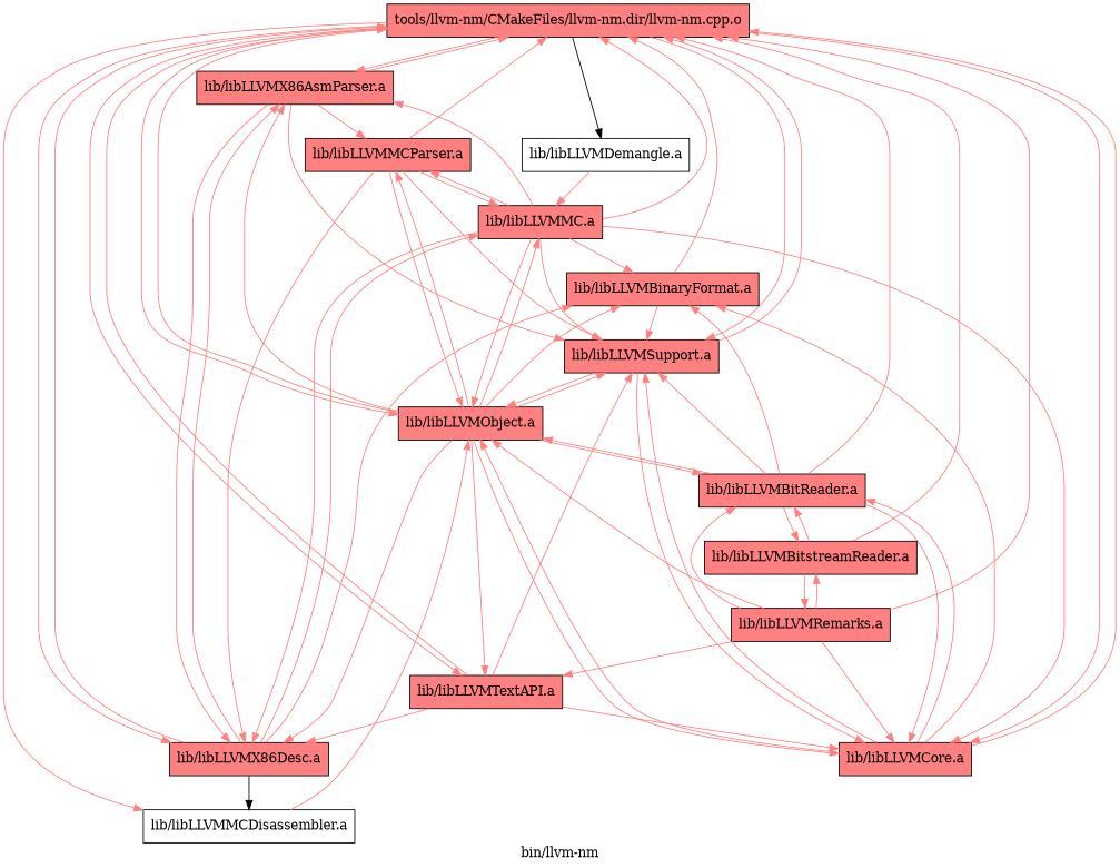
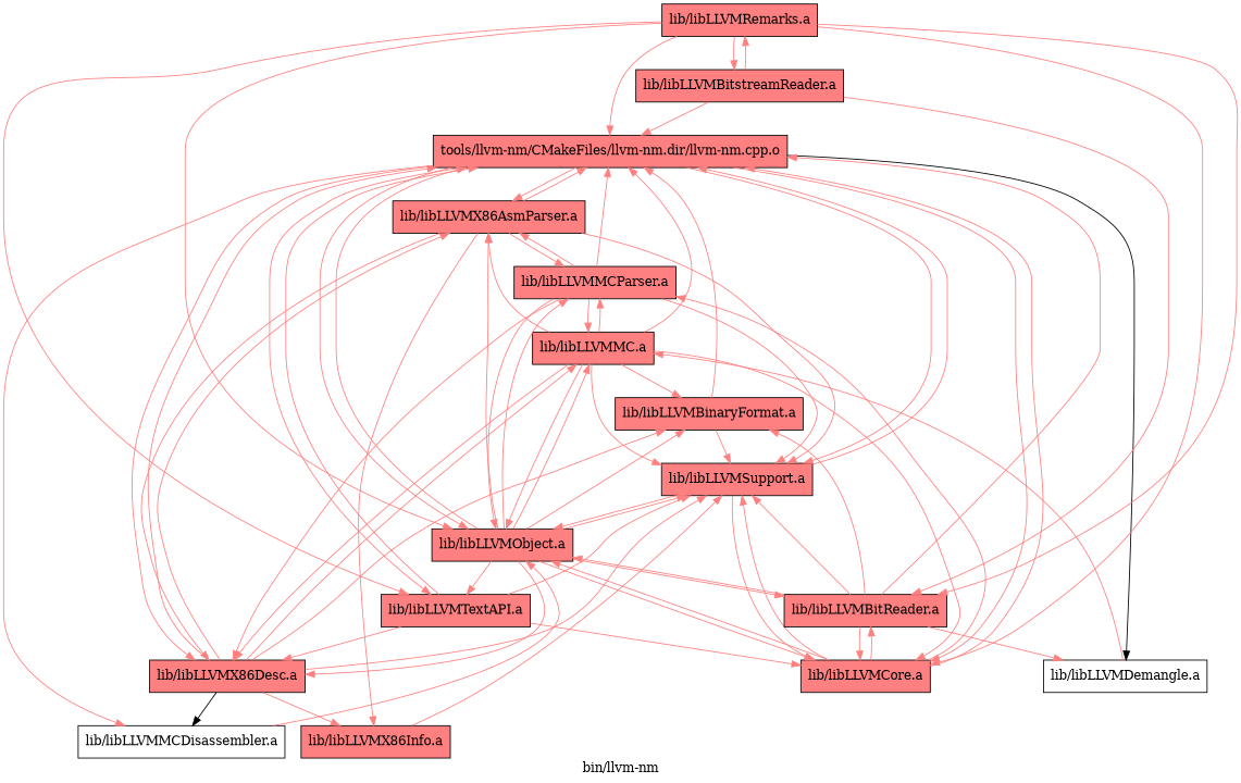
  digraph {
    label="bin/llvm-nm"
    node [fillcolor="1.000000 0.5 1" shape=record style=filled]
    edge [color="1.000000 0.5 1"]
    n1 [label="{tools/llvm-nm/CMakeFiles/llvm-nm.dir/llvm-nm.cpp.o}"]
    n2 [label="{lib/libLLVMX86AsmParser.a}"]
    n3 [label="{lib/libLLVMX86Desc.a}"]
    n4 [label="{lib/libLLVMCore.a}"]
    n5 [label="{lib/libLLVMObject.a}"]
    n6 [label="{lib/libLLVMDemangle.a}" fillcolor="" style=""]
    n7 [label="{lib/libLLVMSupport.a}"]
    n8 [label="{lib/libLLVMTextAPI.a}"]
    n9 [label="{lib/libLLVMMCDisassembler.a}" fillcolor="" style=""]
+   n10 [label="{lib/libLLVMX86Info.a}"]
    n11 [label="{lib/libLLVMMCParser.a}"]
    n12 [label="{lib/libLLVMMC.a}"]
    n13 [label="{lib/libLLVMBinaryFormat.a}"]
    n14 [label="{lib/libLLVMBitReader.a}"]
    n15 [label="{lib/libLLVMRemarks.a}"]
    n16 [label="{lib/libLLVMBitstreamReader.a}"]
    n1 -> n2
    n1 -> n3
    n1 -> n4
    n1 -> n5
    n1 -> n6 [color=""]
    n1 -> n7
    n1 -> n8
    n1 -> n9
    n2 -> n1
    n2 -> n3
    n2 -> n7
+   n2 -> n10
    n2 -> n11
    n3 -> n1
    n3 -> n2
+   n3 -> n7
    n3 -> n9 [color=""]
+   n3 -> n10
    n3 -> n12
    n3 -> n13
    n4 -> n1
    n4 -> n5
    n4 -> n7
-   n4 -> n13
+   n4 -> n11
    n4 -> n14
    n5 -> n1
    n5 -> n2
    n5 -> n3
    n5 -> n4
    n5 -> n7
    n5 -> n8
    n5 -> n11
    n5 -> n12
    n5 -> n13
    n5 -> n14
    n6 -> n12
    n7 -> n1
    n7 -> n4
    n7 -> n5
    n8 -> n1
    n8 -> n3
    n8 -> n4
    n8 -> n7
    n9 -> n5
+   n10 -> n7
    n11 -> n1
+   n11 -> n2
    n11 -> n3
    n11 -> n5
    n11 -> n7
    n11 -> n12
    n12 -> n1
    n12 -> n2
    n12 -> n3
    n12 -> n4
    n12 -> n5
    n12 -> n7
    n12 -> n11
    n12 -> n13
    n13 -> n1
    n13 -> n7
    n14 -> n1
    n14 -> n4
    n14 -> n5
    n14 -> n7
    n14 -> n13
-   n14 -> n16
+   n14 -> n6
    n15 -> n1
    n15 -> n4
    n15 -> n5
    n15 -> n8
    n15 -> n14
    n15 -> n16
    n16 -> n1
    n16 -> n14
    n16 -> n15
  }
